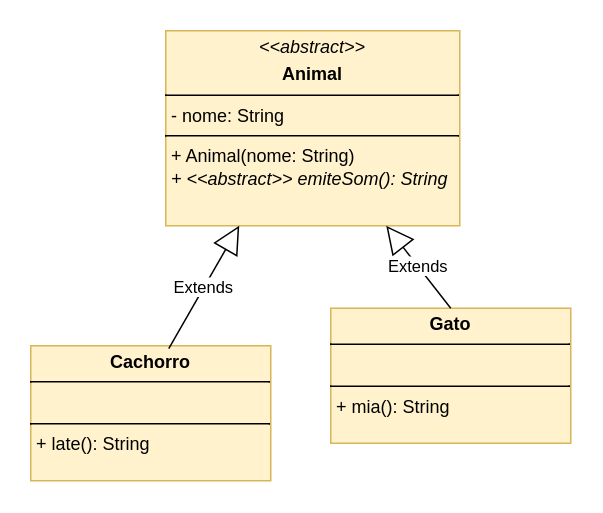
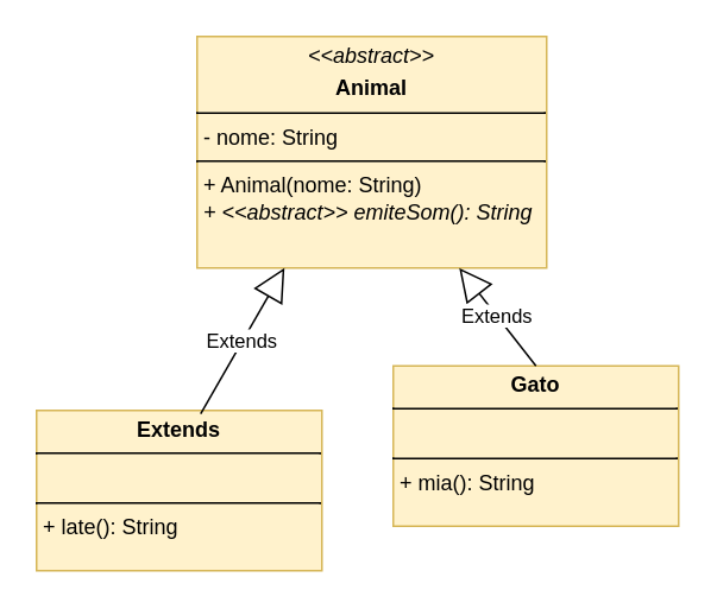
  <mxCell id="0" />
  <mxCell id="1" parent="0" />
  <mxCell id="2" value="&lt;p style=&quot;margin:0px;margin-top:4px;text-align:center;&quot;&gt;&lt;i&gt;&amp;lt;&amp;lt;abstract&amp;gt;&amp;gt;&lt;/i&gt;&lt;br&gt;&lt;/p&gt;&lt;p style=&quot;margin:0px;margin-top:4px;text-align:center;&quot;&gt;&lt;b&gt;Animal&lt;/b&gt;&lt;/p&gt;&lt;hr size=&quot;1&quot; style=&quot;border-style:solid;&quot;&gt;&lt;p style=&quot;margin:0px;margin-left:4px;&quot;&gt;- nome: String&lt;br&gt;&lt;/p&gt;&lt;hr size=&quot;1&quot; style=&quot;border-style:solid;&quot;&gt;&lt;p style=&quot;margin:0px;margin-left:4px;&quot;&gt;+ Animal(nome: String)&lt;/p&gt;&lt;p style=&quot;margin:0px;margin-left:4px;&quot;&gt;&lt;i&gt;+ &amp;lt;&amp;lt;abstract&amp;gt;&amp;gt; emiteSom(): String&lt;/i&gt;&lt;br&gt;&lt;/p&gt;" style="verticalAlign=top;align=left;overflow=fill;html=1;whiteSpace=wrap;fillColor=#fff2cc;strokeColor=#d6b656;" vertex="1" parent="1"><mxGeometry x="110" y="20" width="196" height="130" as="geometry" /></mxCell>
- <mxCell id="3" value="&lt;p style=&quot;margin:0px;margin-top:4px;text-align:center;&quot;&gt;&lt;b&gt;Cachorro&lt;/b&gt;&lt;/p&gt;&lt;hr size=&quot;1&quot; style=&quot;border-style:solid;&quot;&gt;&lt;p style=&quot;margin:0px;margin-left:4px;&quot;&gt;&lt;br&gt;&lt;/p&gt;&lt;hr size=&quot;1&quot; style=&quot;border-style:solid;&quot;&gt;&lt;p style=&quot;margin:0px;margin-left:4px;&quot;&gt;+ late(): String&lt;br&gt;&lt;/p&gt;" style="verticalAlign=top;align=left;overflow=fill;html=1;whiteSpace=wrap;fillColor=#fff2cc;strokeColor=#d6b656;" vertex="1" parent="1"><mxGeometry x="20" y="230" width="160" height="90" as="geometry" /></mxCell>
+ <mxCell id="3" value="&lt;p style=&quot;margin:0px;margin-top:4px;text-align:center;&quot;&gt;&lt;b&gt;Extends&lt;/b&gt;&lt;/p&gt;&lt;hr size=&quot;1&quot; style=&quot;border-style:solid;&quot;&gt;&lt;p style=&quot;margin:0px;margin-left:4px;&quot;&gt;&lt;br&gt;&lt;/p&gt;&lt;hr size=&quot;1&quot; style=&quot;border-style:solid;&quot;&gt;&lt;p style=&quot;margin:0px;margin-left:4px;&quot;&gt;+ late(): String&lt;br&gt;&lt;/p&gt;" style="verticalAlign=top;align=left;overflow=fill;html=1;whiteSpace=wrap;fillColor=#fff2cc;strokeColor=#d6b656;" vertex="1" parent="1"><mxGeometry x="20" y="230" width="160" height="90" as="geometry" /></mxCell>
  <mxCell id="4" value="&lt;p style=&quot;margin:0px;margin-top:4px;text-align:center;&quot;&gt;&lt;b&gt;Gato&lt;/b&gt;&lt;/p&gt;&lt;hr size=&quot;1&quot; style=&quot;border-style:solid;&quot;&gt;&lt;p style=&quot;margin:0px;margin-left:4px;&quot;&gt;&lt;br&gt;&lt;/p&gt;&lt;hr size=&quot;1&quot; style=&quot;border-style:solid;&quot;&gt;&lt;p style=&quot;margin:0px;margin-left:4px;&quot;&gt;+ mia(): String&lt;br&gt;&lt;/p&gt;" style="verticalAlign=top;align=left;overflow=fill;html=1;whiteSpace=wrap;fillColor=#fff2cc;strokeColor=#d6b656;" vertex="1" parent="1"><mxGeometry x="220" y="205" width="160" height="90" as="geometry" /></mxCell>
  <mxCell id="5" value="Extends" style="endArrow=block;endSize=16;endFill=0;html=1;rounded=0;entryX=0.25;entryY=1;entryDx=0;entryDy=0;exitX=0.575;exitY=0.022;exitDx=0;exitDy=0;exitPerimeter=0;" edge="1" parent="1" source="3" target="2"><mxGeometry width="160" relative="1" as="geometry"><mxPoint x="120" y="300" as="sourcePoint" /><mxPoint x="280" y="300" as="targetPoint" /></mxGeometry></mxCell>
  <mxCell id="6" value="Extends" style="endArrow=block;endSize=16;endFill=0;html=1;rounded=0;exitX=0.5;exitY=0;exitDx=0;exitDy=0;entryX=0.75;entryY=1;entryDx=0;entryDy=0;" edge="1" parent="1" source="4" target="2"><mxGeometry width="160" relative="1" as="geometry"><mxPoint x="200" y="230" as="sourcePoint" /><mxPoint x="280" y="300" as="targetPoint" /></mxGeometry></mxCell>
